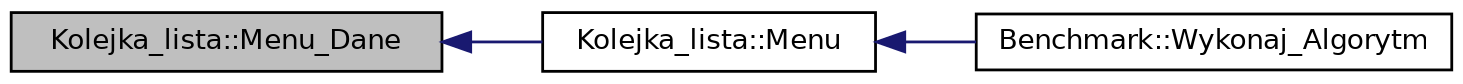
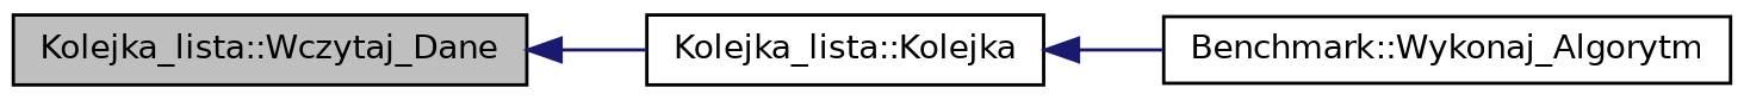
  digraph {
    rankdir=LR
    node [color=black fillcolor=white fontname=Helvetica fontsize=10 shape=record style=filled]
    edge [color=midnightblue dir=back fontname=Helvetica fontsize=10 labelfontname=Helvetica labelfontsize=10 style=solid]
-   n1 [fillcolor=grey75 fontcolor=black height=0.2 label="Kolejka_lista::Menu_Dane" width=0.4]
-   n2 [height=0.2 label="Kolejka_lista::Menu" width=0.4]
+   n1 [fillcolor=grey75 fontcolor=black height=0.2 label="Kolejka_lista::Wczytaj_Dane" width=0.4]
+   n2 [height=0.2 label="Kolejka_lista::Kolejka" width=0.4]
    n3 [height=0.2 label="Benchmark::Wykonaj_Algorytm" width=0.4]
    n1 -> n2
    n2 -> n3
  }
